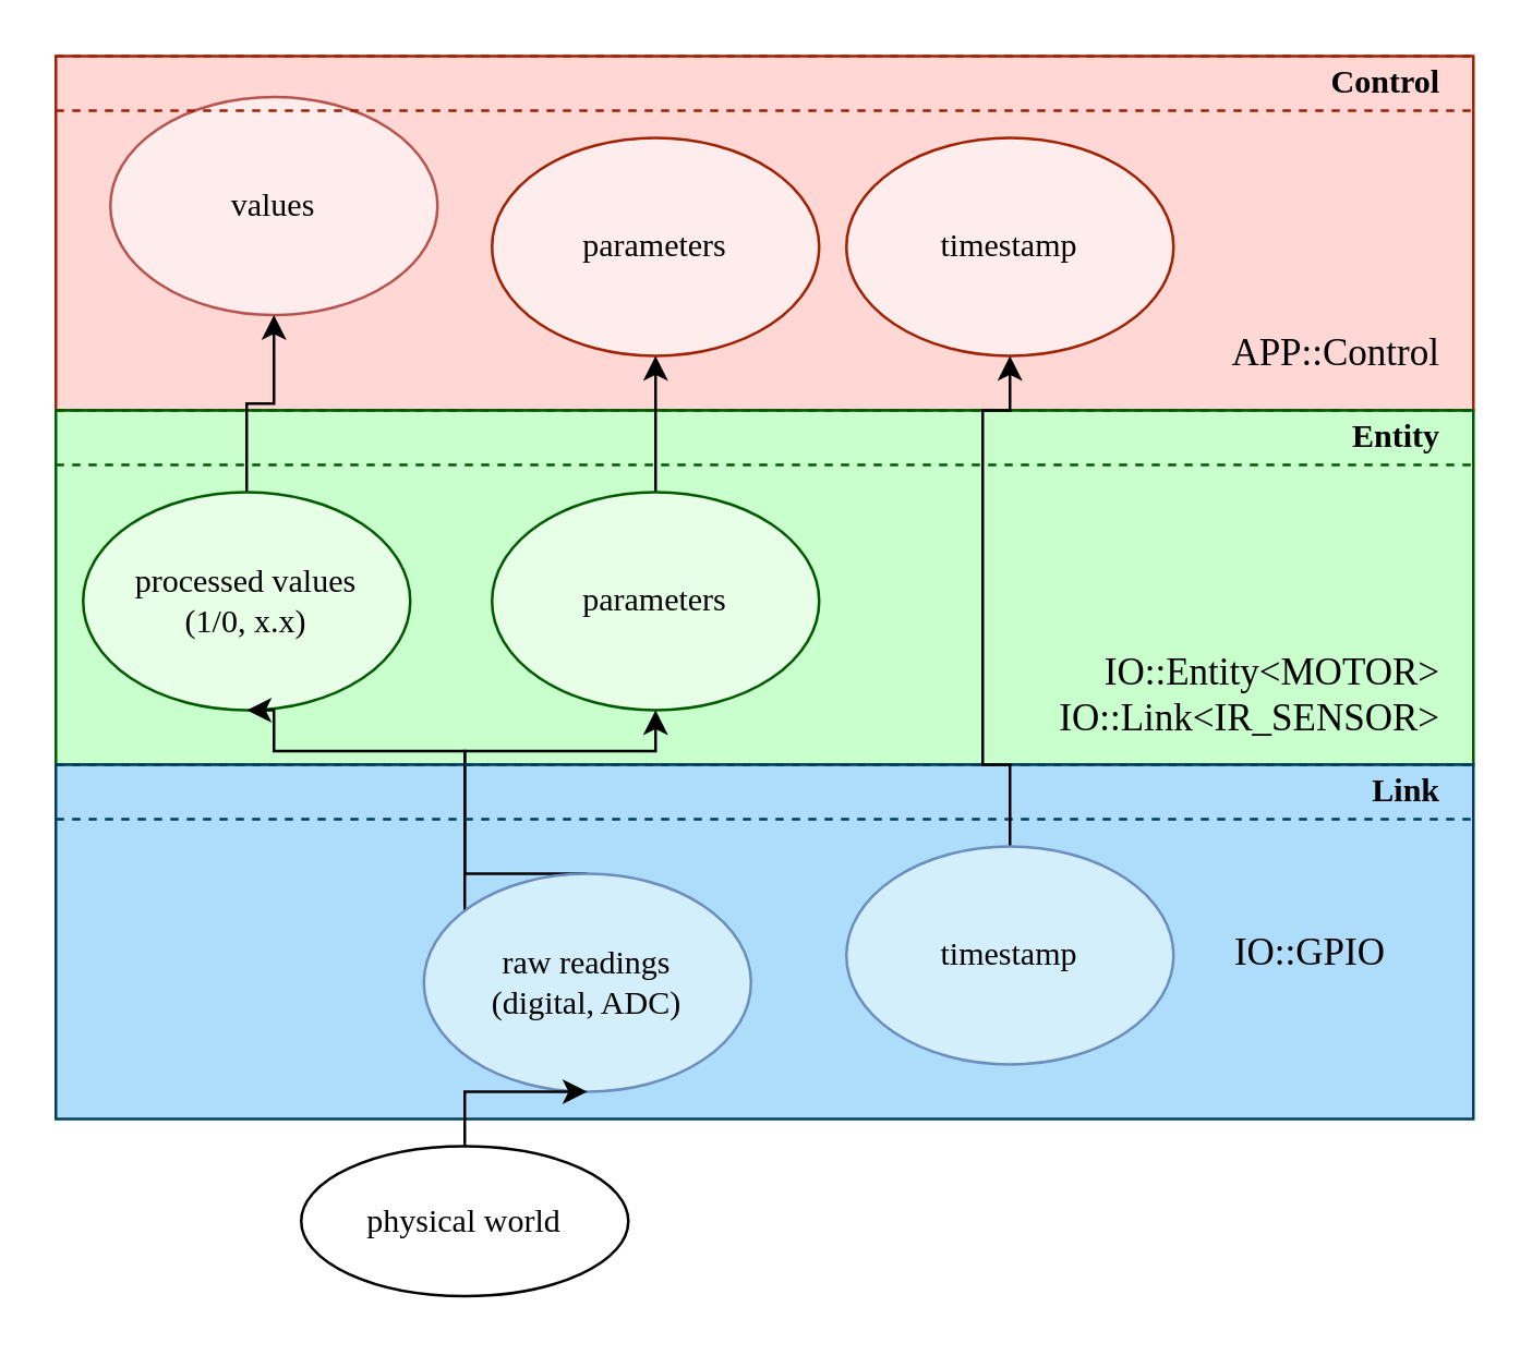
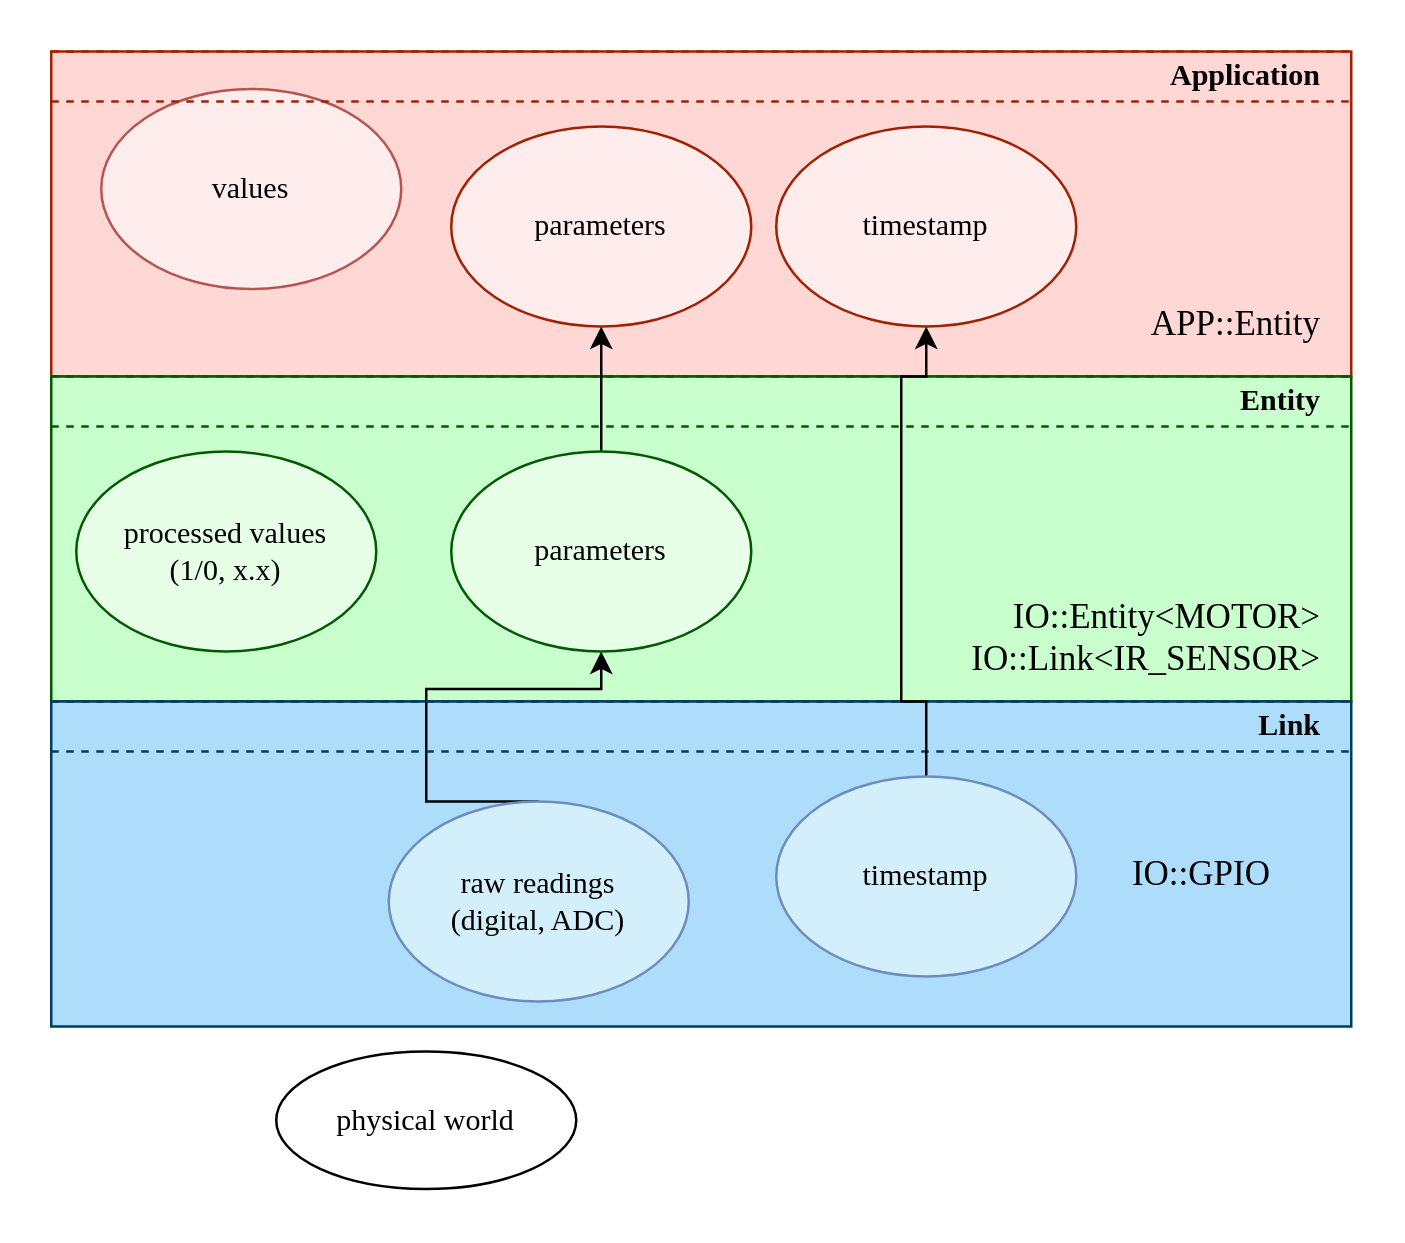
  <mxCell id="0" />
  <mxCell id="1" parent="0" />
  <mxCell id="2" value="" style="rounded=0;whiteSpace=wrap;html=1;fontFamily=Consolas;fontSize=14;align=right;fillColor=#FFD7D4;strokeColor=#A12102;" vertex="1" parent="1"><mxGeometry x="20" y="20" width="520" height="130" as="geometry" /></mxCell>
  <mxCell id="3" value="" style="endArrow=none;dashed=1;html=1;fontFamily=Consolas;fillColor=#f8cecc;strokeColor=#A12102;" edge="1" parent="1"><mxGeometry width="50" height="50" relative="1" as="geometry"><mxPoint x="20" y="20" as="sourcePoint" /><mxPoint x="540" y="20" as="targetPoint" /></mxGeometry></mxCell>
- <mxCell id="4" value="Control" style="text;html=1;strokeColor=none;fillColor=none;align=right;verticalAlign=middle;whiteSpace=wrap;rounded=0;fontFamily=Consolas;fontStyle=1" vertex="1" parent="1"><mxGeometry x="450" y="20" width="80" height="20" as="geometry" /></mxCell>
+ <mxCell id="4" value="Application" style="text;html=1;strokeColor=none;fillColor=none;align=right;verticalAlign=middle;whiteSpace=wrap;rounded=0;fontFamily=Consolas;fontStyle=1" vertex="1" parent="1"><mxGeometry x="450" y="20" width="80" height="20" as="geometry" /></mxCell>
  <mxCell id="5" value="timestamp" style="ellipse;whiteSpace=wrap;html=1;fontFamily=Consolas;strokeColor=#A12102;fillColor=#FFEDED;" vertex="1" parent="1"><mxGeometry x="310" y="50" width="120" height="80" as="geometry" /></mxCell>
  <mxCell id="6" value="values" style="ellipse;whiteSpace=wrap;html=1;fontFamily=Consolas;strokeColor=#b85450;fillColor=#FFEDED;" vertex="1" parent="1"><mxGeometry x="40" y="35" width="120" height="80" as="geometry" /></mxCell>
- <mxCell id="7" value="APP::Control" style="text;html=1;strokeColor=none;fillColor=none;align=right;verticalAlign=middle;whiteSpace=wrap;rounded=0;fontFamily=Consolas;fontSize=14;" vertex="1" parent="1"><mxGeometry x="450" y="120" width="80" height="20" as="geometry" /></mxCell>
+ <mxCell id="7" value="APP::Entity" style="text;html=1;strokeColor=none;fillColor=none;align=right;verticalAlign=middle;whiteSpace=wrap;rounded=0;fontFamily=Consolas;fontSize=14;" vertex="1" parent="1"><mxGeometry x="450" y="120" width="80" height="20" as="geometry" /></mxCell>
  <mxCell id="8" value="" style="endArrow=none;dashed=1;html=1;fontFamily=Consolas;fillColor=#f8cecc;strokeColor=#A12102;" edge="1" parent="1"><mxGeometry width="50" height="50" relative="1" as="geometry"><mxPoint x="20" y="40" as="sourcePoint" /><mxPoint x="540" y="40" as="targetPoint" /></mxGeometry></mxCell>
  <mxCell id="9" value="parameters" style="ellipse;whiteSpace=wrap;html=1;fontFamily=Consolas;strokeColor=#A12102;fillColor=#FFEDED;" vertex="1" parent="1"><mxGeometry x="180" y="50" width="120" height="80" as="geometry" /></mxCell>
  <mxCell id="10" value="" style="rounded=0;whiteSpace=wrap;html=1;fontFamily=Consolas;fontSize=14;align=right;fillColor=#C9FFCD;strokeColor=#005b00;" vertex="1" parent="1"><mxGeometry x="20" y="150" width="520" height="130" as="geometry" /></mxCell>
  <mxCell id="11" value="" style="endArrow=none;dashed=1;html=1;fontFamily=Consolas;fillColor=#d5e8d4;strokeColor=#005b00;" edge="1" parent="1"><mxGeometry width="50" height="50" relative="1" as="geometry"><mxPoint x="20" y="150" as="sourcePoint" /><mxPoint x="540" y="150" as="targetPoint" /></mxGeometry></mxCell>
  <mxCell id="12" value="" style="endArrow=none;dashed=1;html=1;fontFamily=Consolas;fillColor=#d5e8d4;strokeColor=#005b00;" edge="1" parent="1"><mxGeometry width="50" height="50" relative="1" as="geometry"><mxPoint x="20" y="170" as="sourcePoint" /><mxPoint x="540" y="170" as="targetPoint" /></mxGeometry></mxCell>
  <mxCell id="13" value="Entity" style="text;html=1;strokeColor=none;fillColor=none;align=right;verticalAlign=middle;whiteSpace=wrap;rounded=0;fontFamily=Consolas;fontStyle=1" vertex="1" parent="1"><mxGeometry x="490" y="150" width="40" height="20" as="geometry" /></mxCell>
- <mxCell id="14" style="edgeStyle=orthogonalEdgeStyle;rounded=0;orthogonalLoop=1;jettySize=auto;html=1;exitX=0.5;exitY=0;exitDx=0;exitDy=0;entryX=0.5;entryY=1;entryDx=0;entryDy=0;strokeColor=#000000;fontFamily=Consolas;fontSize=14;" edge="1" parent="1" source="15" target="6"><mxGeometry relative="1" as="geometry" /></mxCell>
  <mxCell id="15" value="processed values&lt;br&gt;(1/0, x.x)" style="ellipse;whiteSpace=wrap;html=1;fontFamily=Consolas;strokeColor=#005B00;fillColor=#E7FFE6;" vertex="1" parent="1"><mxGeometry x="30" y="180" width="120" height="80" as="geometry" /></mxCell>
  <mxCell id="16" value="IO::Entity&amp;lt;MOTOR&amp;gt;&lt;br&gt;IO::Link&amp;lt;IR_SENSOR&amp;gt;" style="text;html=1;strokeColor=none;fillColor=none;align=right;verticalAlign=middle;whiteSpace=wrap;rounded=0;fontFamily=Consolas;fontSize=14;" vertex="1" parent="1"><mxGeometry x="450" y="230" width="80" height="50" as="geometry" /></mxCell>
  <mxCell id="17" style="edgeStyle=orthogonalEdgeStyle;rounded=0;orthogonalLoop=1;jettySize=auto;html=1;exitX=0.5;exitY=0;exitDx=0;exitDy=0;entryX=0.5;entryY=1;entryDx=0;entryDy=0;strokeColor=#000000;fontFamily=Consolas;fontSize=14;" edge="1" parent="1" source="18" target="9"><mxGeometry relative="1" as="geometry" /></mxCell>
  <mxCell id="18" value="parameters" style="ellipse;whiteSpace=wrap;html=1;fontFamily=Consolas;strokeColor=#005B00;fillColor=#E7FFE6;" vertex="1" parent="1"><mxGeometry x="180" y="180" width="120" height="80" as="geometry" /></mxCell>
  <mxCell id="19" value="" style="rounded=0;whiteSpace=wrap;html=1;fontFamily=Consolas;fontSize=14;align=right;fillColor=#AEDDFC;strokeColor=#003d5b;" vertex="1" parent="1"><mxGeometry x="20" y="280" width="520" height="130" as="geometry" /></mxCell>
- <mxCell id="20" style="edgeStyle=orthogonalEdgeStyle;rounded=0;orthogonalLoop=1;jettySize=auto;html=1;entryX=0.5;entryY=1;entryDx=0;entryDy=0;" edge="1" parent="1" source="22" target="15"><mxGeometry relative="1" as="geometry"><Array as="points"><mxPoint x="170" y="275" /><mxPoint x="100" y="275" /></Array></mxGeometry></mxCell>
  <mxCell id="21" style="edgeStyle=orthogonalEdgeStyle;rounded=0;orthogonalLoop=1;jettySize=auto;html=1;exitX=0.5;exitY=0;exitDx=0;exitDy=0;entryX=0.5;entryY=1;entryDx=0;entryDy=0;" edge="1" parent="1" source="22" target="18"><mxGeometry relative="1" as="geometry"><Array as="points"><mxPoint x="170" y="275" /><mxPoint x="240" y="275" /></Array></mxGeometry></mxCell>
  <mxCell id="22" value="raw readings&lt;br&gt;(digital, ADC)" style="ellipse;whiteSpace=wrap;html=1;fontFamily=Consolas;strokeColor=#6C8EBF;fillColor=#D4EFFC;" vertex="1" parent="1"><mxGeometry x="155" y="320" width="120" height="80" as="geometry" /></mxCell>
  <mxCell id="23" value="" style="endArrow=none;dashed=1;html=1;fontFamily=Consolas;fillColor=#dae8fc;strokeColor=#003d5b;" edge="1" parent="1"><mxGeometry width="50" height="50" relative="1" as="geometry"><mxPoint x="20" y="300" as="sourcePoint" /><mxPoint x="540" y="300" as="targetPoint" /></mxGeometry></mxCell>
  <mxCell id="24" value="" style="endArrow=none;dashed=1;html=1;fontFamily=Consolas;fillColor=#dae8fc;strokeColor=#003d5b;" edge="1" parent="1"><mxGeometry width="50" height="50" relative="1" as="geometry"><mxPoint x="20" y="280" as="sourcePoint" /><mxPoint x="540" y="280" as="targetPoint" /></mxGeometry></mxCell>
  <mxCell id="25" value="Link" style="text;html=1;strokeColor=none;fillColor=none;align=right;verticalAlign=middle;whiteSpace=wrap;rounded=0;fontFamily=Consolas;fontStyle=1" vertex="1" parent="1"><mxGeometry x="490" y="280" width="40" height="20" as="geometry" /></mxCell>
  <mxCell id="26" value="IO::GPIO" style="text;html=1;strokeColor=none;fillColor=none;align=right;verticalAlign=middle;whiteSpace=wrap;rounded=0;fontFamily=Consolas;fontSize=14;" vertex="1" parent="1"><mxGeometry x="470" y="340" width="40" height="20" as="geometry" /></mxCell>
  <mxCell id="27" style="edgeStyle=orthogonalEdgeStyle;rounded=0;orthogonalLoop=1;jettySize=auto;html=1;exitX=0.5;exitY=0;exitDx=0;exitDy=0;entryX=0.5;entryY=1;entryDx=0;entryDy=0;strokeColor=#000000;fontFamily=Consolas;fontSize=14;" edge="1" parent="1" source="28" target="5"><mxGeometry relative="1" as="geometry"><Array as="points"><mxPoint x="370" y="280" /><mxPoint x="360" y="280" /><mxPoint x="360" y="150" /><mxPoint x="370" y="150" /></Array></mxGeometry></mxCell>
  <mxCell id="28" value="timestamp" style="ellipse;whiteSpace=wrap;html=1;fontFamily=Consolas;strokeColor=#6C8EBF;fillColor=#D4EFFC;" vertex="1" parent="1"><mxGeometry x="310" y="310" width="120" height="80" as="geometry" /></mxCell>
- <mxCell id="29" style="edgeStyle=orthogonalEdgeStyle;rounded=0;orthogonalLoop=1;jettySize=auto;html=1;exitX=0.5;exitY=0;exitDx=0;exitDy=0;entryX=0.5;entryY=1;entryDx=0;entryDy=0;fontFamily=Consolas;fontSize=14;" edge="1" parent="1" source="30" target="22"><mxGeometry relative="1" as="geometry" /></mxCell>
  <mxCell id="30" value="physical world" style="ellipse;whiteSpace=wrap;html=1;fontFamily=Consolas;" vertex="1" parent="1"><mxGeometry x="110" y="420" width="120" height="55" as="geometry" /></mxCell>
